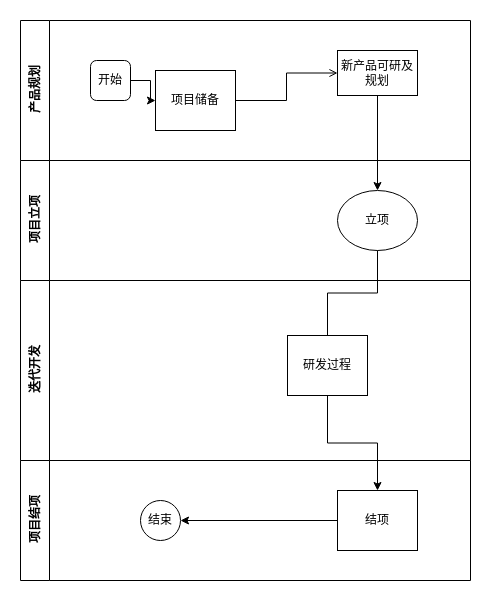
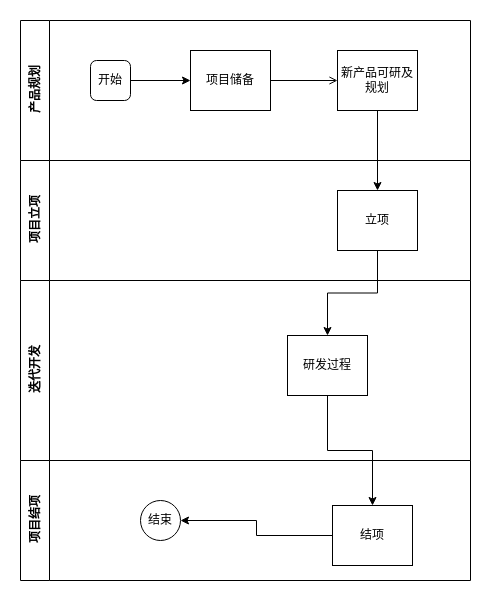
  <mxCell id="0" />
  <mxCell id="1" parent="0" />
  <mxCell id="2" value="产品规划" style="swimlane;html=1;startSize=29;horizontal=0;" parent="1" vertex="1"><mxGeometry x="20" y="20" width="450" height="140" as="geometry" /></mxCell>
  <mxCell id="3" value="" style="edgeStyle=orthogonalEdgeStyle;rounded=0;orthogonalLoop=1;jettySize=auto;html=1;" parent="2" source="4" target="6" edge="1"><mxGeometry relative="1" as="geometry" /></mxCell>
  <mxCell id="4" value="开始" style="whiteSpace=wrap;html=1;rounded=1;" parent="2" vertex="1"><mxGeometry x="70" y="40" width="40" height="40" as="geometry" /></mxCell>
  <mxCell id="5" value="" style="edgeStyle=orthogonalEdgeStyle;rounded=0;orthogonalLoop=1;jettySize=auto;html=1;endArrow=open;" parent="2" source="6" target="7" edge="1"><mxGeometry relative="1" as="geometry" /></mxCell>
- <mxCell id="6" value="项目储备" style="rounded=0;whiteSpace=wrap;html=1;fontFamily=Helvetica;fontSize=12;fontColor=#000000;align=center;" parent="2" vertex="1"><mxGeometry x="135" y="50" width="80" height="60" as="geometry" /></mxCell>
- <mxCell id="7" value="新产品可研及规划" style="rounded=0;whiteSpace=wrap;html=1;fontFamily=Helvetica;fontSize=12;fontColor=#000000;align=center;" parent="2" vertex="1"><mxGeometry x="317" y="30" width="80" height="45" as="geometry" /></mxCell>
+ <mxCell id="6" value="项目储备" style="rounded=0;whiteSpace=wrap;html=1;fontFamily=Helvetica;fontSize=12;fontColor=#000000;align=center;" parent="2" vertex="1"><mxGeometry x="170" y="30" width="80" height="60" as="geometry" /></mxCell>
+ <mxCell id="7" value="新产品可研及规划" style="rounded=0;whiteSpace=wrap;html=1;fontFamily=Helvetica;fontSize=12;fontColor=#000000;align=center;" parent="2" vertex="1"><mxGeometry x="317" y="30" width="80" height="60" as="geometry" /></mxCell>
  <mxCell id="8" value="项目立项" style="swimlane;html=1;startSize=29;horizontal=0;" parent="1" vertex="1"><mxGeometry x="20" y="160" width="450" height="120" as="geometry" /></mxCell>
- <mxCell id="9" value="立项" style="ellipse;whiteSpace=wrap;html=1;fontFamily=Helvetica;fontSize=12;fontColor=#000000;align=center;" parent="8" vertex="1"><mxGeometry x="317" y="30" width="80" height="60" as="geometry" /></mxCell>
+ <mxCell id="9" value="立项" style="rounded=0;whiteSpace=wrap;html=1;fontFamily=Helvetica;fontSize=12;fontColor=#000000;align=center;" parent="8" vertex="1"><mxGeometry x="317" y="30" width="80" height="60" as="geometry" /></mxCell>
  <mxCell id="10" value="迭代开发" style="swimlane;html=1;startSize=29;horizontal=0;" parent="1" vertex="1"><mxGeometry x="20" y="280" width="450" height="180" as="geometry" /></mxCell>
  <mxCell id="11" value="研发过程" style="rounded=0;whiteSpace=wrap;html=1;" vertex="1" parent="10"><mxGeometry x="267" y="55" width="80" height="60" as="geometry" /></mxCell>
  <mxCell id="12" value="项目结项" style="swimlane;html=1;startSize=29;horizontal=0;" parent="1" vertex="1"><mxGeometry x="20" y="460" width="450" height="120" as="geometry" /></mxCell>
  <mxCell id="13" value="" style="edgeStyle=orthogonalEdgeStyle;rounded=0;orthogonalLoop=1;jettySize=auto;html=1;entryX=1;entryY=0.5;entryDx=0;entryDy=0;" edge="1" parent="12" source="14" target="15"><mxGeometry relative="1" as="geometry"><mxPoint x="280" y="60" as="targetPoint" /></mxGeometry></mxCell>
- <mxCell id="14" value="结项" style="rounded=0;whiteSpace=wrap;html=1;fontFamily=Helvetica;fontSize=12;fontColor=#000000;align=center;" parent="12" vertex="1"><mxGeometry x="317" y="30" width="80" height="60" as="geometry" /></mxCell>
+ <mxCell id="14" value="结项" style="rounded=0;whiteSpace=wrap;html=1;fontFamily=Helvetica;fontSize=12;fontColor=#000000;align=center;" parent="12" vertex="1"><mxGeometry x="312" y="45" width="80" height="60" as="geometry" /></mxCell>
  <mxCell id="15" value="结束" style="ellipse;whiteSpace=wrap;html=1;" parent="12" vertex="1"><mxGeometry x="120" y="40" width="40" height="40" as="geometry" /></mxCell>
  <mxCell id="16" value="" style="edgeStyle=orthogonalEdgeStyle;rounded=0;orthogonalLoop=1;jettySize=auto;html=1;exitX=0.5;exitY=1;exitDx=0;exitDy=0;" parent="1" source="7" target="9" edge="1"><mxGeometry relative="1" as="geometry"><mxPoint x="377" y="100" as="sourcePoint" /></mxGeometry></mxCell>
- <mxCell id="17" value="" style="edgeStyle=orthogonalEdgeStyle;rounded=0;orthogonalLoop=1;jettySize=auto;html=1;endArrow=none;" edge="1" parent="1" source="9" target="11"><mxGeometry relative="1" as="geometry" /></mxCell>
+ <mxCell id="17" value="" style="edgeStyle=orthogonalEdgeStyle;rounded=0;orthogonalLoop=1;jettySize=auto;html=1;" edge="1" parent="1" source="9" target="11"><mxGeometry relative="1" as="geometry" /></mxCell>
  <mxCell id="18" value="" style="edgeStyle=orthogonalEdgeStyle;rounded=0;orthogonalLoop=1;jettySize=auto;html=1;entryX=0.5;entryY=0;entryDx=0;entryDy=0;" edge="1" parent="1" source="11" target="14"><mxGeometry relative="1" as="geometry"><mxPoint x="377" y="470" as="targetPoint" /></mxGeometry></mxCell>
